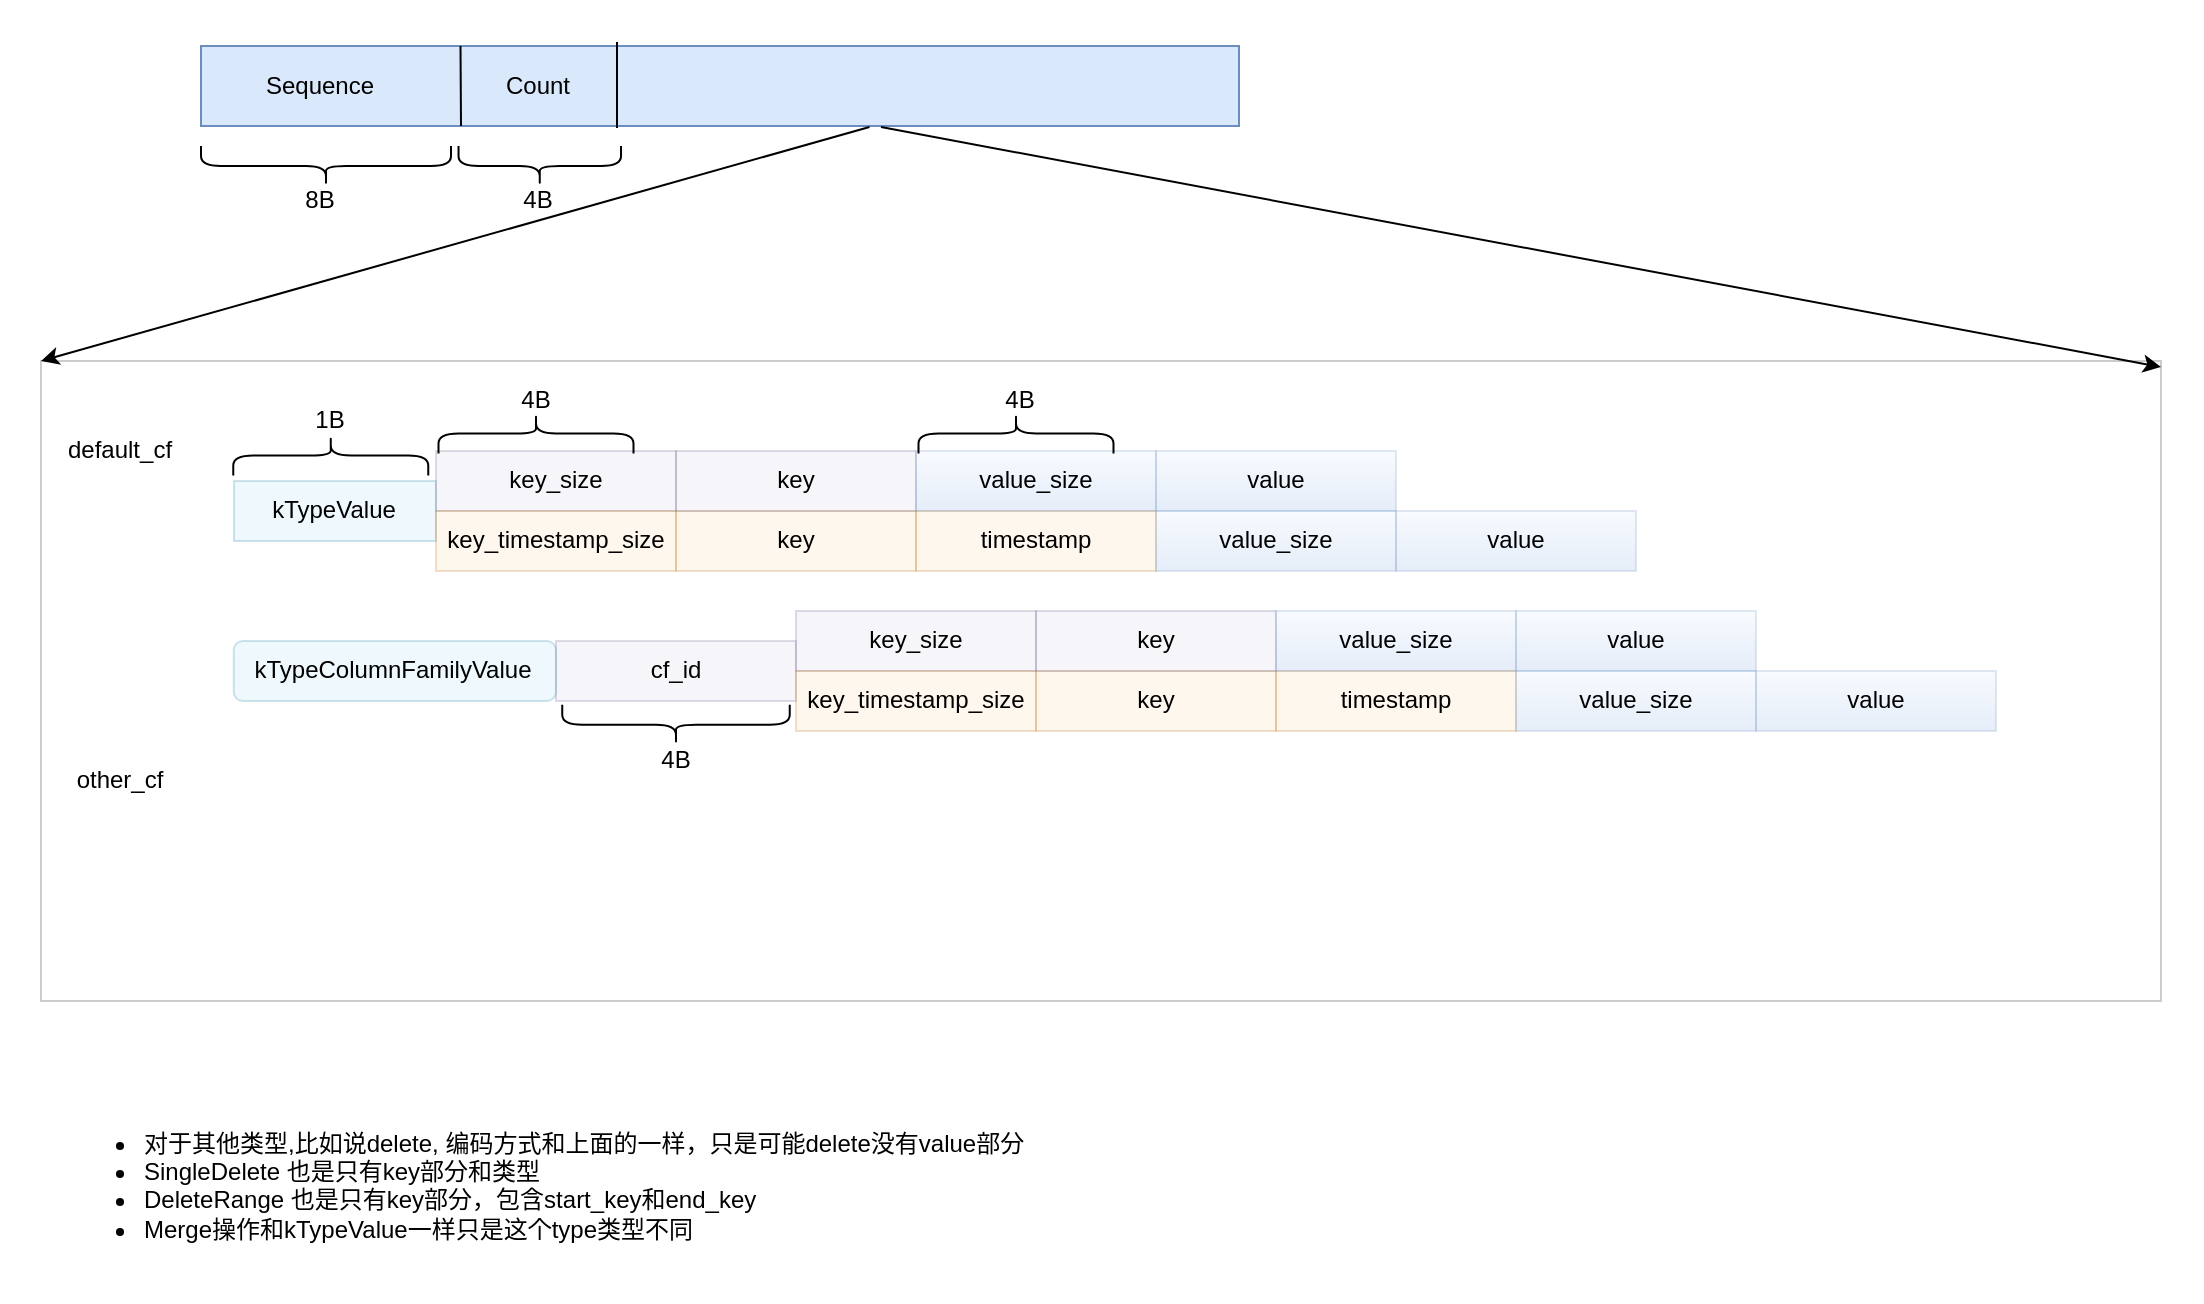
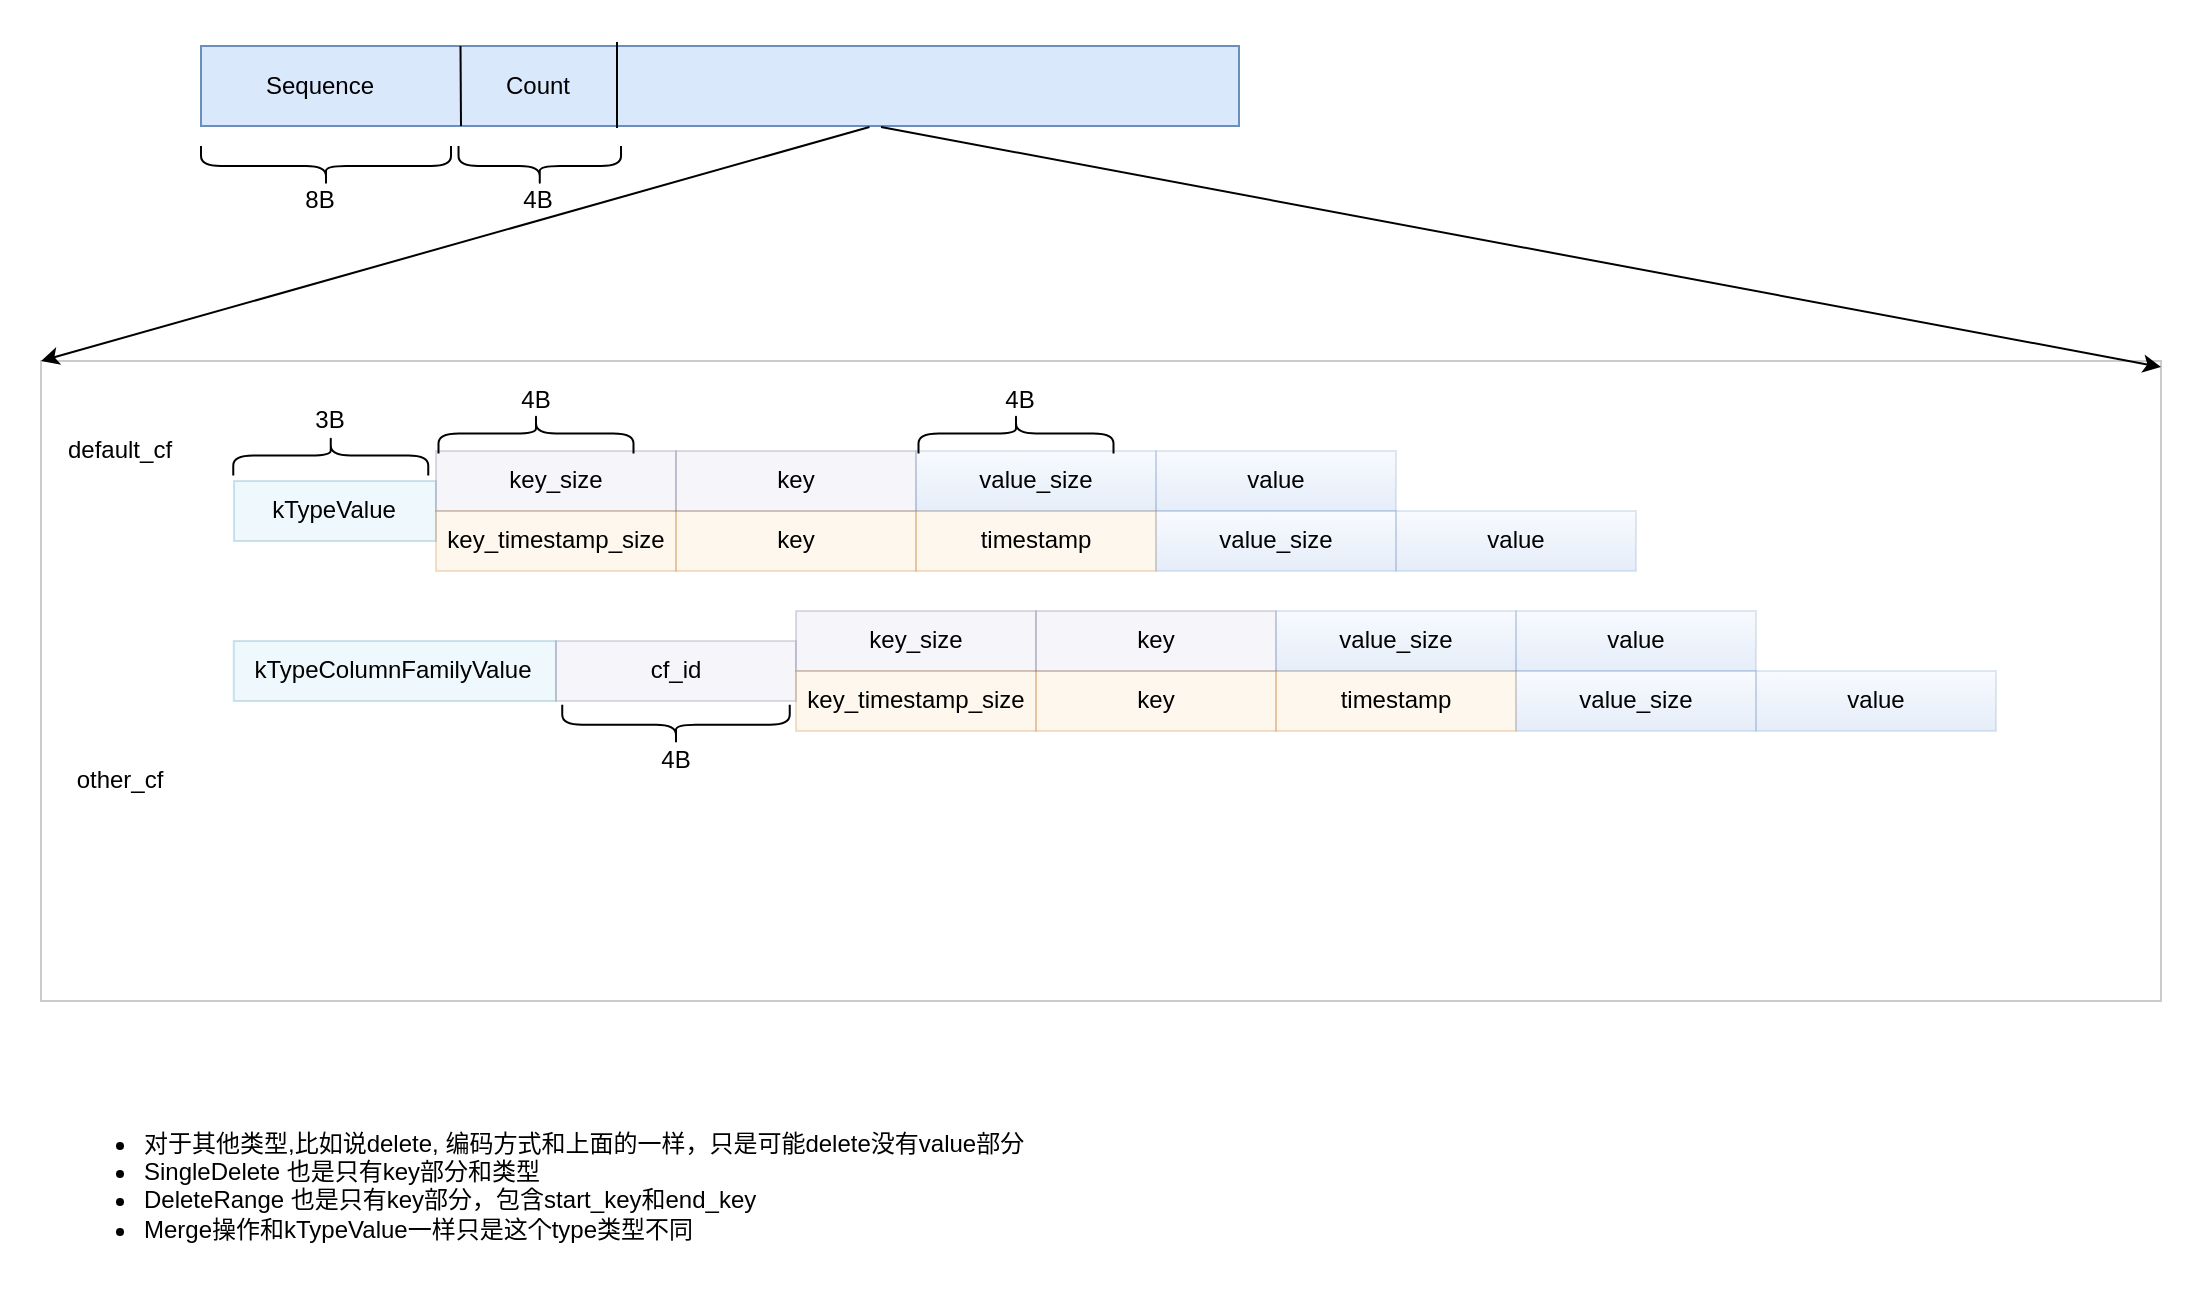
  <mxCell id="0" />
  <mxCell id="1" parent="0" />
  <mxCell id="2" value="" style="rounded=0;whiteSpace=wrap;html=1;strokeColor=#000000;strokeWidth=1;opacity=20;" vertex="1" parent="1"><mxGeometry x="20" y="180" width="1060" height="320" as="geometry" /></mxCell>
  <mxCell id="3" value="" style="rounded=0;whiteSpace=wrap;html=1;strokeWidth=1;fillColor=#dae8fc;strokeColor=#6c8ebf;" vertex="1" parent="1"><mxGeometry x="100" y="22.5" width="519" height="40" as="geometry" /></mxCell>
  <mxCell id="4" value="" style="rounded=0;whiteSpace=wrap;html=1;strokeWidth=1;opacity=20;perimeterSpacing=1;fillColor=#b1ddf0;strokeColor=#10739e;" vertex="1" parent="1"><mxGeometry x="116.5" y="240" width="101" height="30" as="geometry" /></mxCell>
  <mxCell id="5" value="kTypeValue" style="text;html=1;strokeColor=none;fillColor=none;align=center;verticalAlign=middle;whiteSpace=wrap;rounded=0;opacity=20;" vertex="1" parent="1"><mxGeometry x="146.88" y="245" width="40" height="20" as="geometry" /></mxCell>
  <mxCell id="6" value="default_cf" style="text;html=1;strokeColor=none;fillColor=none;align=center;verticalAlign=middle;whiteSpace=wrap;rounded=0;opacity=20;" vertex="1" parent="1"><mxGeometry x="40" y="215" width="40" height="20" as="geometry" /></mxCell>
- <mxCell id="7" value="kTypeColumnFamilyValue" style="whiteSpace=wrap;html=1;strokeWidth=1;opacity=20;perimeterSpacing=1;fillColor=#b1ddf0;strokeColor=#10739e;rounded=1;" vertex="1" parent="1"><mxGeometry x="116.38" y="320" width="161.12" height="30" as="geometry" /></mxCell>
+ <mxCell id="7" value="kTypeColumnFamilyValue" style="rounded=0;whiteSpace=wrap;html=1;strokeWidth=1;opacity=20;perimeterSpacing=1;fillColor=#b1ddf0;strokeColor=#10739e;" vertex="1" parent="1"><mxGeometry x="116.38" y="320" width="161.12" height="30" as="geometry" /></mxCell>
  <mxCell id="8" value="other_cf" style="text;html=1;strokeColor=none;fillColor=none;align=center;verticalAlign=middle;whiteSpace=wrap;rounded=0;opacity=20;" vertex="1" parent="1"><mxGeometry x="40" y="380" width="40" height="20" as="geometry" /></mxCell>
  <mxCell id="9" value="cf_id" style="whiteSpace=wrap;html=1;rounded=0;strokeWidth=1;opacity=20;fillColor=#d0cee2;strokeColor=#56517e;" vertex="1" parent="1"><mxGeometry x="277.5" y="320" width="120" height="30" as="geometry" /></mxCell>
  <mxCell id="10" value="key_size" style="whiteSpace=wrap;html=1;rounded=0;strokeWidth=1;opacity=20;fillColor=#d0cee2;strokeColor=#56517e;" vertex="1" parent="1"><mxGeometry x="217.5" y="225" width="120" height="30" as="geometry" /></mxCell>
  <mxCell id="11" value="key_timestamp_size" style="whiteSpace=wrap;html=1;rounded=0;strokeWidth=1;opacity=20;fillColor=#fad7ac;strokeColor=#b46504;" vertex="1" parent="1"><mxGeometry x="217.5" y="255" width="120" height="30" as="geometry" /></mxCell>
  <mxCell id="12" value="key" style="whiteSpace=wrap;html=1;rounded=0;strokeWidth=1;opacity=20;fillColor=#fad7ac;strokeColor=#b46504;" vertex="1" parent="1"><mxGeometry x="337.5" y="255" width="120" height="30" as="geometry" /></mxCell>
  <mxCell id="13" value="key" style="whiteSpace=wrap;html=1;rounded=0;strokeWidth=1;opacity=20;fillColor=#d0cee2;strokeColor=#56517e;" vertex="1" parent="1"><mxGeometry x="337.5" y="225" width="120" height="30" as="geometry" /></mxCell>
  <mxCell id="14" value="timestamp" style="whiteSpace=wrap;html=1;rounded=0;strokeWidth=1;opacity=20;fillColor=#fad7ac;strokeColor=#b46504;" vertex="1" parent="1"><mxGeometry x="457.5" y="255" width="120" height="30" as="geometry" /></mxCell>
  <mxCell id="15" value="value_size" style="whiteSpace=wrap;html=1;rounded=0;strokeWidth=1;opacity=20;fillColor=#dae8fc;strokeColor=#6c8ebf;gradientColor=#7ea6e0;" vertex="1" parent="1"><mxGeometry x="457.5" y="225" width="120" height="30" as="geometry" /></mxCell>
  <mxCell id="16" value="value" style="whiteSpace=wrap;html=1;rounded=0;strokeWidth=1;opacity=20;fillColor=#dae8fc;strokeColor=#6c8ebf;gradientColor=#7ea6e0;" vertex="1" parent="1"><mxGeometry x="577.5" y="225" width="120" height="30" as="geometry" /></mxCell>
  <mxCell id="17" value="value_size" style="whiteSpace=wrap;html=1;rounded=0;strokeWidth=1;opacity=20;fillColor=#dae8fc;strokeColor=#6c8ebf;gradientColor=#7ea6e0;" vertex="1" parent="1"><mxGeometry x="577.5" y="255" width="120" height="30" as="geometry" /></mxCell>
  <mxCell id="18" value="value" style="whiteSpace=wrap;html=1;rounded=0;strokeWidth=1;opacity=20;fillColor=#dae8fc;strokeColor=#6c8ebf;gradientColor=#7ea6e0;" vertex="1" parent="1"><mxGeometry x="697.5" y="255" width="120" height="30" as="geometry" /></mxCell>
  <mxCell id="19" value="key_size" style="whiteSpace=wrap;html=1;rounded=0;strokeWidth=1;opacity=20;fillColor=#d0cee2;strokeColor=#56517e;" vertex="1" parent="1"><mxGeometry x="397.5" y="305" width="120" height="30" as="geometry" /></mxCell>
  <mxCell id="20" value="key_timestamp_size" style="whiteSpace=wrap;html=1;rounded=0;strokeWidth=1;opacity=20;fillColor=#fad7ac;strokeColor=#b46504;" vertex="1" parent="1"><mxGeometry x="397.5" y="335" width="120" height="30" as="geometry" /></mxCell>
  <mxCell id="21" value="key" style="whiteSpace=wrap;html=1;rounded=0;strokeWidth=1;opacity=20;fillColor=#fad7ac;strokeColor=#b46504;" vertex="1" parent="1"><mxGeometry x="517.5" y="335" width="120" height="30" as="geometry" /></mxCell>
  <mxCell id="22" value="key" style="whiteSpace=wrap;html=1;rounded=0;strokeWidth=1;opacity=20;fillColor=#d0cee2;strokeColor=#56517e;" vertex="1" parent="1"><mxGeometry x="517.5" y="305" width="120" height="30" as="geometry" /></mxCell>
  <mxCell id="23" value="timestamp" style="whiteSpace=wrap;html=1;rounded=0;strokeWidth=1;opacity=20;fillColor=#fad7ac;strokeColor=#b46504;" vertex="1" parent="1"><mxGeometry x="637.5" y="335" width="120" height="30" as="geometry" /></mxCell>
  <mxCell id="24" value="value_size" style="whiteSpace=wrap;html=1;rounded=0;strokeWidth=1;opacity=20;fillColor=#dae8fc;strokeColor=#6c8ebf;gradientColor=#7ea6e0;" vertex="1" parent="1"><mxGeometry x="637.5" y="305" width="120" height="30" as="geometry" /></mxCell>
  <mxCell id="25" value="value" style="whiteSpace=wrap;html=1;rounded=0;strokeWidth=1;opacity=20;fillColor=#dae8fc;strokeColor=#6c8ebf;gradientColor=#7ea6e0;" vertex="1" parent="1"><mxGeometry x="757.5" y="305" width="120" height="30" as="geometry" /></mxCell>
  <mxCell id="26" value="value_size" style="whiteSpace=wrap;html=1;rounded=0;strokeWidth=1;opacity=20;fillColor=#dae8fc;strokeColor=#6c8ebf;gradientColor=#7ea6e0;" vertex="1" parent="1"><mxGeometry x="757.5" y="335" width="120" height="30" as="geometry" /></mxCell>
  <mxCell id="27" value="value" style="whiteSpace=wrap;html=1;rounded=0;strokeWidth=1;opacity=20;fillColor=#dae8fc;strokeColor=#6c8ebf;gradientColor=#7ea6e0;" vertex="1" parent="1"><mxGeometry x="877.5" y="335" width="120" height="30" as="geometry" /></mxCell>
  <mxCell id="28" value="" style="endArrow=classic;html=1;entryX=0;entryY=0;entryDx=0;entryDy=0;exitX=0.644;exitY=1.013;exitDx=0;exitDy=0;exitPerimeter=0;" edge="1" parent="1" source="3" target="2"><mxGeometry width="50" height="50" relative="1" as="geometry"><mxPoint x="330" y="90" as="sourcePoint" /><mxPoint x="440" y="200" as="targetPoint" /></mxGeometry></mxCell>
  <mxCell id="29" value="" style="endArrow=classic;html=1;entryX=1;entryY=0;entryDx=0;entryDy=0;" edge="1" parent="1"><mxGeometry width="50" height="50" relative="1" as="geometry"><mxPoint x="440" y="63" as="sourcePoint" /><mxPoint x="1080" y="183" as="targetPoint" /></mxGeometry></mxCell>
  <mxCell id="30" value="" style="group" vertex="1" connectable="0" parent="1"><mxGeometry x="100" y="20.5" width="210.005" height="89.5" as="geometry" /></mxCell>
  <mxCell id="31" value="" style="endArrow=none;html=1;entryX=0.25;entryY=0;entryDx=0;entryDy=0;" edge="1" parent="30" target="3"><mxGeometry width="50" height="50" relative="1" as="geometry"><mxPoint x="130" y="42" as="sourcePoint" /><mxPoint x="180" y="102" as="targetPoint" /></mxGeometry></mxCell>
  <mxCell id="32" value="Sequence" style="text;html=1;strokeColor=none;fillColor=none;align=center;verticalAlign=middle;whiteSpace=wrap;rounded=0;" vertex="1" parent="30"><mxGeometry x="40" y="12" width="40" height="20" as="geometry" /></mxCell>
  <mxCell id="33" value="" style="shape=curlyBracket;whiteSpace=wrap;html=1;rounded=1;strokeWidth=1;rotation=-90;" vertex="1" parent="30"><mxGeometry x="52.5" y="-0.5" width="20" height="125" as="geometry" /></mxCell>
  <mxCell id="34" value="" style="endArrow=none;html=1;" edge="1" parent="30"><mxGeometry width="50" height="50" relative="1" as="geometry"><mxPoint x="208" y="43" as="sourcePoint" /><mxPoint x="208" as="targetPoint" /></mxGeometry></mxCell>
  <mxCell id="35" value="" style="shape=curlyBracket;whiteSpace=wrap;html=1;rounded=1;strokeWidth=1;rotation=-90;" vertex="1" parent="30"><mxGeometry x="159.38" y="21.38" width="20" height="81.25" as="geometry" /></mxCell>
  <mxCell id="36" value="Count" style="text;html=1;strokeColor=none;fillColor=none;align=center;verticalAlign=middle;whiteSpace=wrap;rounded=0;" vertex="1" parent="30"><mxGeometry x="149.38" y="12" width="40" height="20" as="geometry" /></mxCell>
  <mxCell id="37" value="8B" style="text;html=1;strokeColor=none;fillColor=none;align=center;verticalAlign=middle;whiteSpace=wrap;rounded=0;" vertex="1" parent="30"><mxGeometry x="40" y="69.5" width="40" height="20" as="geometry" /></mxCell>
  <mxCell id="38" value="4B" style="text;html=1;strokeColor=none;fillColor=none;align=center;verticalAlign=middle;whiteSpace=wrap;rounded=0;" vertex="1" parent="30"><mxGeometry x="149.38" y="69.5" width="40" height="20" as="geometry" /></mxCell>
  <mxCell id="39" value="" style="shape=curlyBracket;whiteSpace=wrap;html=1;rounded=1;strokeWidth=1;rotation=90;" vertex="1" parent="1"><mxGeometry x="154.88" y="178.5" width="20" height="97.5" as="geometry" /></mxCell>
  <mxCell id="40" value="" style="shape=curlyBracket;whiteSpace=wrap;html=1;rounded=1;strokeWidth=1;rotation=90;" vertex="1" parent="1"><mxGeometry x="257.5" y="167.5" width="20" height="97.5" as="geometry" /></mxCell>
  <mxCell id="41" value="" style="shape=curlyBracket;whiteSpace=wrap;html=1;rounded=1;strokeWidth=1;rotation=90;" vertex="1" parent="1"><mxGeometry x="497.5" y="167.5" width="20" height="97.5" as="geometry" /></mxCell>
  <mxCell id="42" value="4B" style="text;html=1;strokeColor=none;fillColor=none;align=center;verticalAlign=middle;whiteSpace=wrap;rounded=0;opacity=20;" vertex="1" parent="1"><mxGeometry x="247.5" y="190" width="40" height="20" as="geometry" /></mxCell>
  <mxCell id="43" value="4B" style="text;html=1;strokeColor=none;fillColor=none;align=center;verticalAlign=middle;whiteSpace=wrap;rounded=0;opacity=20;" vertex="1" parent="1"><mxGeometry x="490" y="190" width="40" height="20" as="geometry" /></mxCell>
- <mxCell id="44" value="1B" style="text;html=1;strokeColor=none;fillColor=none;align=center;verticalAlign=middle;whiteSpace=wrap;rounded=0;opacity=20;" vertex="1" parent="1"><mxGeometry x="144.88" y="200" width="40" height="20" as="geometry" /></mxCell>
+ <mxCell id="44" value="3B" style="text;html=1;strokeColor=none;fillColor=none;align=center;verticalAlign=middle;whiteSpace=wrap;rounded=0;opacity=20;" vertex="1" parent="1"><mxGeometry x="144.88" y="200" width="40" height="20" as="geometry" /></mxCell>
  <mxCell id="45" value="" style="shape=curlyBracket;whiteSpace=wrap;html=1;rounded=1;strokeWidth=1;rotation=-90;" vertex="1" parent="1"><mxGeometry x="327.5" y="305" width="20" height="113.75" as="geometry" /></mxCell>
  <mxCell id="46" value="4B" style="text;html=1;strokeColor=none;fillColor=none;align=center;verticalAlign=middle;whiteSpace=wrap;rounded=0;opacity=20;" vertex="1" parent="1"><mxGeometry x="317.5" y="370" width="40" height="20" as="geometry" /></mxCell>
  <mxCell id="47" value="&lt;ul&gt;&lt;li&gt;对于其他类型,比如说delete, 编码方式和上面的一样，只是可能delete没有value部分&lt;/li&gt;&lt;li&gt;SingleDelete 也是只有key部分和类型&lt;/li&gt;&lt;li&gt;DeleteRange 也是只有key部分，包含start_key和end_key&lt;/li&gt;&lt;li&gt;Merge操作和kTypeValue一样只是这个type类型不同&lt;/li&gt;&lt;/ul&gt;" style="text;strokeColor=none;fillColor=none;html=1;whiteSpace=wrap;verticalAlign=middle;overflow=hidden;opacity=20;" vertex="1" parent="1"><mxGeometry x="30" y="550" width="1005.12" height="80" as="geometry" /></mxCell>
